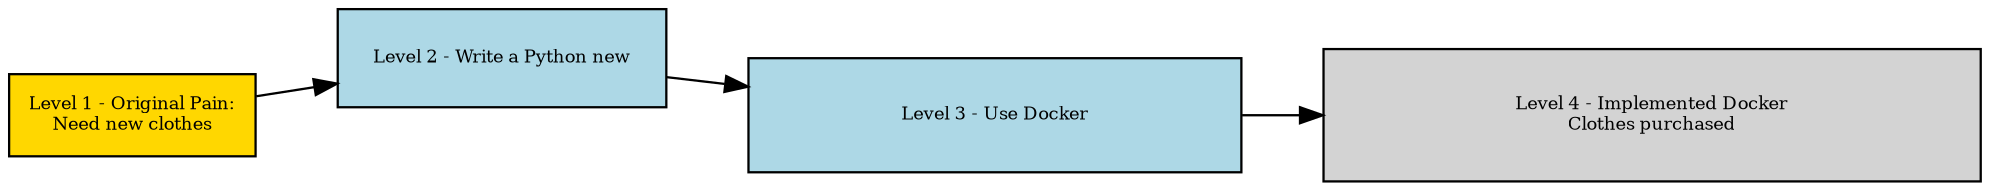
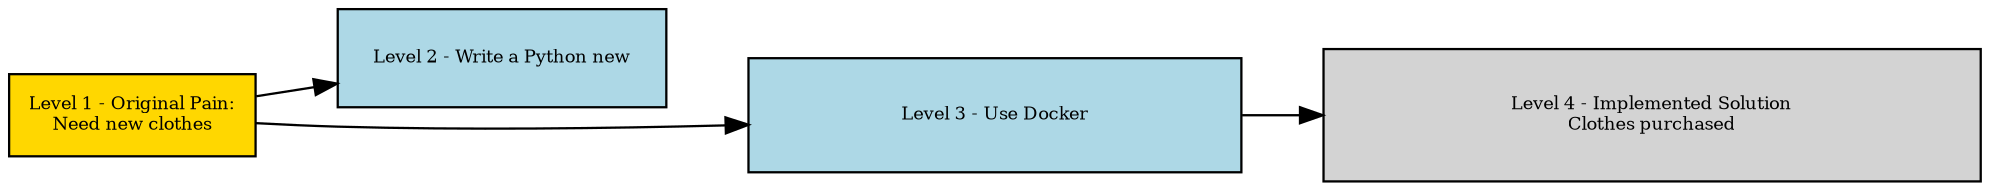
  digraph {
    rankdir=LR
    node [fillcolor=lightblue fontsize=8 shape=box style=filled]
    n1 [fillcolor=gold height=0.5 label="Level 1 - Original Pain:\nNeed new clothes" width=1.5]
    n2 [height=0.6 label="Level 2 - Write a Python new" width=2]
    n3 [height=0.7 label="Level 3 - Use Docker" width=3]
-   n4 [fillcolor=lightgrey height=0.8 label="Level 4 - Implemented Docker\nClothes purchased" width=4]
+   n4 [fillcolor=lightgrey height=0.8 label="Level 4 - Implemented Solution\nClothes purchased" width=4]
    n1 -> n2
-   n2 -> n3
+   n1 -> n3
    n3 -> n4
  }
